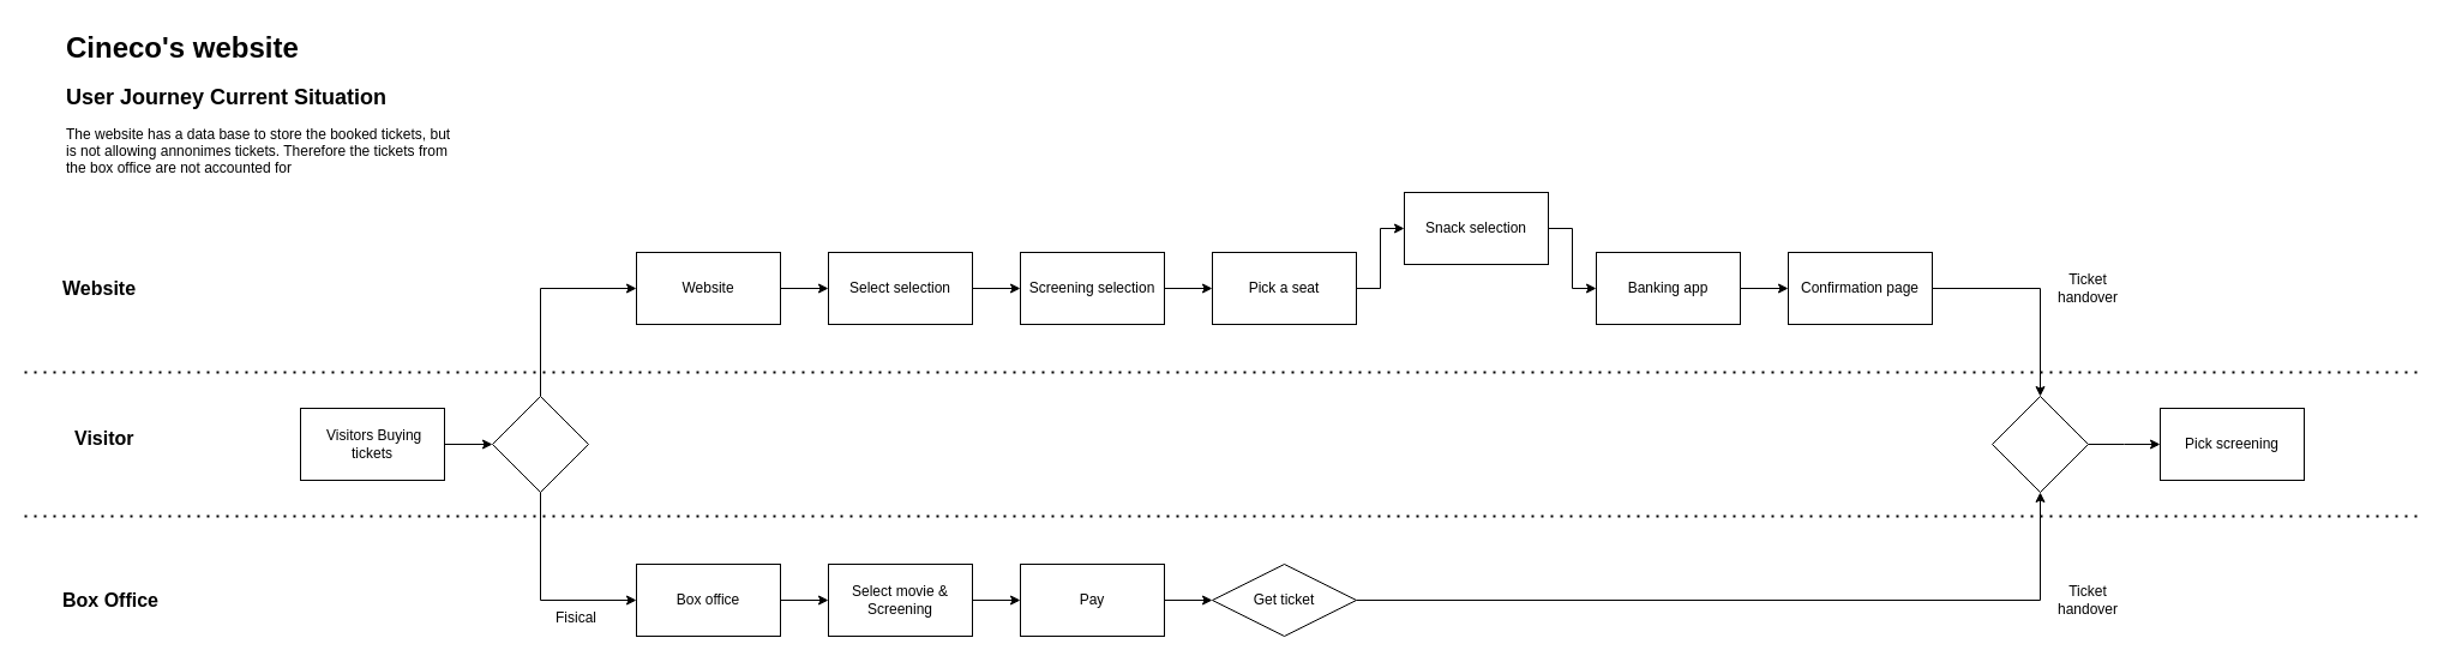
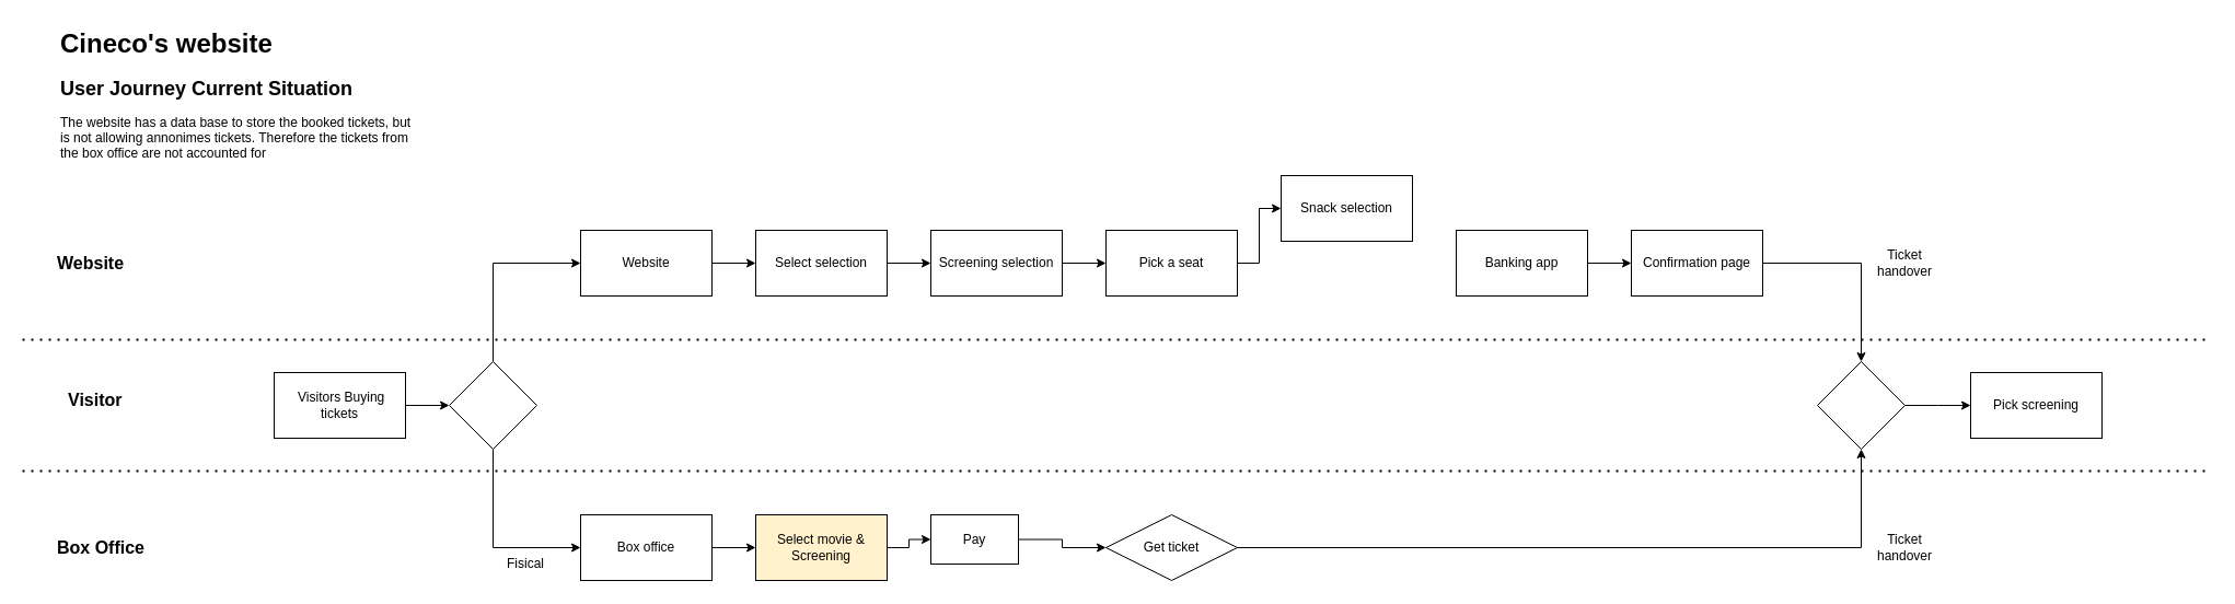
  <mxCell id="0" />
  <mxCell id="1" parent="0" />
  <mxCell id="2" value="&lt;h1&gt;Cineco's website&lt;br&gt;&lt;/h1&gt;&lt;p&gt;&lt;b&gt;&lt;font style=&quot;font-size: 18px;&quot;&gt;User Journey Current Situation&lt;/font&gt;&lt;/b&gt;&lt;br&gt;&lt;/p&gt;&lt;p&gt;The website has a data base to store the booked tickets, but is not allowing annonimes tickets. Therefore the tickets from the box office are not accounted for&lt;br&gt;&lt;/p&gt;" style="text;html=1;strokeColor=none;fillColor=none;spacing=5;spacingTop=-20;whiteSpace=wrap;overflow=hidden;rounded=0;" parent="1" vertex="1"><mxGeometry x="50" y="20" width="330" height="130" as="geometry" /></mxCell>
  <mxCell id="3" value="" style="edgeStyle=orthogonalEdgeStyle;rounded=0;orthogonalLoop=1;jettySize=auto;html=1;" parent="1" source="4" target="7" edge="1"><mxGeometry relative="1" as="geometry" /></mxCell>
  <mxCell id="4" value="Select selection" style="rounded=0;whiteSpace=wrap;html=1;" parent="1" vertex="1"><mxGeometry x="690" y="210" width="120" height="60" as="geometry" /></mxCell>
  <mxCell id="5" value="" style="edgeStyle=orthogonalEdgeStyle;rounded=0;orthogonalLoop=1;jettySize=auto;html=1;exitX=1;exitY=0.5;exitDx=0;exitDy=0;" parent="1" source="24" target="9" edge="1"><mxGeometry relative="1" as="geometry" /></mxCell>
  <mxCell id="6" value="" style="edgeStyle=orthogonalEdgeStyle;rounded=0;orthogonalLoop=1;jettySize=auto;html=1;" parent="1" source="7" target="24" edge="1"><mxGeometry relative="1" as="geometry" /></mxCell>
  <mxCell id="7" value="&lt;div&gt;Screening selection&lt;/div&gt;" style="rounded=0;whiteSpace=wrap;html=1;" parent="1" vertex="1"><mxGeometry x="850" y="210" width="120" height="60" as="geometry" /></mxCell>
- <mxCell id="8" value="" style="edgeStyle=orthogonalEdgeStyle;rounded=0;orthogonalLoop=1;jettySize=auto;html=1;" parent="1" source="9" target="11" edge="1"><mxGeometry relative="1" as="geometry" /></mxCell>
  <mxCell id="9" value="&lt;div&gt;Snack selection&lt;/div&gt;" style="rounded=0;whiteSpace=wrap;html=1;" parent="1" vertex="1"><mxGeometry x="1170" y="160" width="120" height="60" as="geometry" /></mxCell>
  <mxCell id="10" value="" style="edgeStyle=orthogonalEdgeStyle;rounded=0;orthogonalLoop=1;jettySize=auto;html=1;" parent="1" source="11" target="13" edge="1"><mxGeometry relative="1" as="geometry" /></mxCell>
  <mxCell id="11" value="Banking app" style="rounded=0;whiteSpace=wrap;html=1;" parent="1" vertex="1"><mxGeometry x="1330" y="210" width="120" height="60" as="geometry" /></mxCell>
  <mxCell id="12" style="edgeStyle=orthogonalEdgeStyle;rounded=0;orthogonalLoop=1;jettySize=auto;html=1;exitX=1;exitY=0.5;exitDx=0;exitDy=0;entryX=0.5;entryY=0;entryDx=0;entryDy=0;" edge="1" parent="1" source="13" target="37"><mxGeometry relative="1" as="geometry" /></mxCell>
  <mxCell id="13" value="Confirmation page" style="rounded=0;whiteSpace=wrap;html=1;" parent="1" vertex="1"><mxGeometry x="1490" y="210" width="120" height="60" as="geometry" /></mxCell>
  <mxCell id="14" style="edgeStyle=orthogonalEdgeStyle;rounded=0;orthogonalLoop=1;jettySize=auto;html=1;" parent="1" source="15" target="4" edge="1"><mxGeometry relative="1" as="geometry" /></mxCell>
  <mxCell id="15" value="Website" style="rounded=0;whiteSpace=wrap;html=1;" parent="1" vertex="1"><mxGeometry x="530" y="210" width="120" height="60" as="geometry" /></mxCell>
  <mxCell id="16" value="" style="edgeStyle=orthogonalEdgeStyle;rounded=0;orthogonalLoop=1;jettySize=auto;html=1;" parent="1" source="17" target="19" edge="1"><mxGeometry relative="1" as="geometry" /></mxCell>
  <mxCell id="17" value="Box office" style="rounded=0;whiteSpace=wrap;html=1;" parent="1" vertex="1"><mxGeometry x="530" y="470" width="120" height="60" as="geometry" /></mxCell>
  <mxCell id="18" value="" style="edgeStyle=orthogonalEdgeStyle;rounded=0;orthogonalLoop=1;jettySize=auto;html=1;" parent="1" source="19" target="21" edge="1"><mxGeometry relative="1" as="geometry" /></mxCell>
- <mxCell id="19" value="Select movie &amp;amp; Screening" style="rounded=0;whiteSpace=wrap;html=1;" parent="1" vertex="1"><mxGeometry x="690" y="470" width="120" height="60" as="geometry" /></mxCell>
+ <mxCell id="19" value="Select movie &amp;amp; Screening" style="rounded=0;whiteSpace=wrap;html=1;fillColor=#fff2cc;" parent="1" vertex="1"><mxGeometry x="690" y="470" width="120" height="60" as="geometry" /></mxCell>
  <mxCell id="20" value="" style="edgeStyle=orthogonalEdgeStyle;rounded=0;orthogonalLoop=1;jettySize=auto;html=1;" parent="1" source="21" target="23" edge="1"><mxGeometry relative="1" as="geometry" /></mxCell>
- <mxCell id="21" value="Pay" style="whiteSpace=wrap;html=1;rounded=0;" parent="1" vertex="1"><mxGeometry x="850" y="470" width="120" height="60" as="geometry" /></mxCell>
+ <mxCell id="21" value="Pay" style="whiteSpace=wrap;html=1;rounded=0;" parent="1" vertex="1"><mxGeometry x="850" y="470" width="80" height="45" as="geometry" /></mxCell>
  <mxCell id="22" style="edgeStyle=orthogonalEdgeStyle;rounded=0;orthogonalLoop=1;jettySize=auto;html=1;entryX=0.5;entryY=1;entryDx=0;entryDy=0;" edge="1" parent="1" source="23" target="37"><mxGeometry relative="1" as="geometry" /></mxCell>
  <mxCell id="23" value="Get ticket" style="rhombus;whiteSpace=wrap;html=1;" parent="1" vertex="1"><mxGeometry x="1010" y="470" width="120" height="60" as="geometry" /></mxCell>
  <mxCell id="24" value="Pick a seat" style="whiteSpace=wrap;html=1;rounded=0;" parent="1" vertex="1"><mxGeometry x="1010" y="210" width="120" height="60" as="geometry" /></mxCell>
  <mxCell id="25" style="edgeStyle=orthogonalEdgeStyle;rounded=0;orthogonalLoop=1;jettySize=auto;html=1;entryX=0;entryY=0.5;entryDx=0;entryDy=0;" parent="1" source="26" target="29" edge="1"><mxGeometry relative="1" as="geometry" /></mxCell>
  <mxCell id="26" value="&amp;nbsp;Visitors Buying tickets" style="rounded=0;whiteSpace=wrap;html=1;" parent="1" vertex="1"><mxGeometry x="250" y="340" width="120" height="60" as="geometry" /></mxCell>
  <mxCell id="27" style="edgeStyle=orthogonalEdgeStyle;rounded=0;orthogonalLoop=1;jettySize=auto;html=1;exitX=0.5;exitY=0;exitDx=0;exitDy=0;" parent="1" source="29" target="15" edge="1"><mxGeometry relative="1" as="geometry"><Array as="points"><mxPoint x="450" y="240" /></Array></mxGeometry></mxCell>
  <mxCell id="28" style="edgeStyle=orthogonalEdgeStyle;rounded=0;orthogonalLoop=1;jettySize=auto;html=1;exitX=0.5;exitY=1;exitDx=0;exitDy=0;entryX=0;entryY=0.5;entryDx=0;entryDy=0;" parent="1" source="29" target="17" edge="1"><mxGeometry relative="1" as="geometry"><Array as="points"><mxPoint x="450" y="500" /></Array></mxGeometry></mxCell>
  <mxCell id="29" value="" style="rhombus;whiteSpace=wrap;html=1;" parent="1" vertex="1"><mxGeometry x="410" y="330" width="80" height="80" as="geometry" /></mxCell>
  <mxCell id="30" value="Fisical" style="text;html=1;strokeColor=none;fillColor=none;align=center;verticalAlign=middle;whiteSpace=wrap;rounded=0;" parent="1" vertex="1"><mxGeometry x="450" y="500" width="60" height="30" as="geometry" /></mxCell>
  <mxCell id="31" value="" style="endArrow=none;dashed=1;html=1;dashPattern=1 3;strokeWidth=2;rounded=0;" edge="1" parent="1"><mxGeometry width="50" height="50" relative="1" as="geometry"><mxPoint y="310" as="sourcePoint" x="20" /><mxPoint x="2020" y="310" as="targetPoint" /></mxGeometry></mxCell>
  <mxCell id="32" value="" style="endArrow=none;dashed=1;html=1;dashPattern=1 3;strokeWidth=2;rounded=0;" edge="1" parent="1"><mxGeometry width="50" height="50" relative="1" as="geometry"><mxPoint y="430" as="sourcePoint" x="20" /><mxPoint x="2020" y="430" as="targetPoint" /></mxGeometry></mxCell>
  <mxCell id="33" value="&lt;font style=&quot;font-size: 16px;&quot;&gt;&lt;b style=&quot;font-size: 16px;&quot;&gt;Website&lt;/b&gt;&lt;/font&gt;" style="text;html=1;strokeColor=none;fillColor=none;align=left;verticalAlign=middle;whiteSpace=wrap;rounded=0;fontSize=16;" vertex="1" parent="1"><mxGeometry x="50" y="225" width="100" height="30" as="geometry" /></mxCell>
  <mxCell id="34" value="&lt;b style=&quot;font-size: 16px;&quot;&gt;Visitor&lt;/b&gt;" style="text;html=1;strokeColor=none;fillColor=none;align=left;verticalAlign=middle;whiteSpace=wrap;rounded=0;fontSize=16;" vertex="1" parent="1"><mxGeometry x="60" y="350" width="100" height="30" as="geometry" /></mxCell>
  <mxCell id="35" value="&lt;b style=&quot;font-size: 16px;&quot;&gt;Box Office&lt;br style=&quot;font-size: 16px;&quot;&gt;&lt;/b&gt;" style="text;html=1;strokeColor=none;fillColor=none;align=left;verticalAlign=middle;whiteSpace=wrap;rounded=0;fontSize=16;" vertex="1" parent="1"><mxGeometry x="50" y="485" width="100" height="30" as="geometry" /></mxCell>
  <mxCell id="36" style="edgeStyle=orthogonalEdgeStyle;rounded=0;orthogonalLoop=1;jettySize=auto;html=1;exitX=1;exitY=0.5;exitDx=0;exitDy=0;" edge="1" parent="1" source="37"><mxGeometry relative="1" as="geometry"><mxPoint x="1800" y="370" as="targetPoint" /></mxGeometry></mxCell>
  <mxCell id="37" value="" style="rhombus;whiteSpace=wrap;html=1;" vertex="1" parent="1"><mxGeometry x="1660" y="330" width="80" height="80" as="geometry" /></mxCell>
  <mxCell id="38" value="Pick screening" style="rounded=0;whiteSpace=wrap;html=1;" vertex="1" parent="1"><mxGeometry x="1800" y="340" width="120" height="60" as="geometry" /></mxCell>
  <mxCell id="39" value="Ticket handover" style="text;html=1;strokeColor=none;fillColor=none;align=center;verticalAlign=middle;whiteSpace=wrap;rounded=0;" vertex="1" parent="1"><mxGeometry x="1700" y="485" width="80" height="30" as="geometry" /></mxCell>
  <mxCell id="40" value="Ticket handover" style="text;html=1;strokeColor=none;fillColor=none;align=center;verticalAlign=middle;whiteSpace=wrap;rounded=0;" vertex="1" parent="1"><mxGeometry x="1700" y="225" width="80" height="30" as="geometry" /></mxCell>
